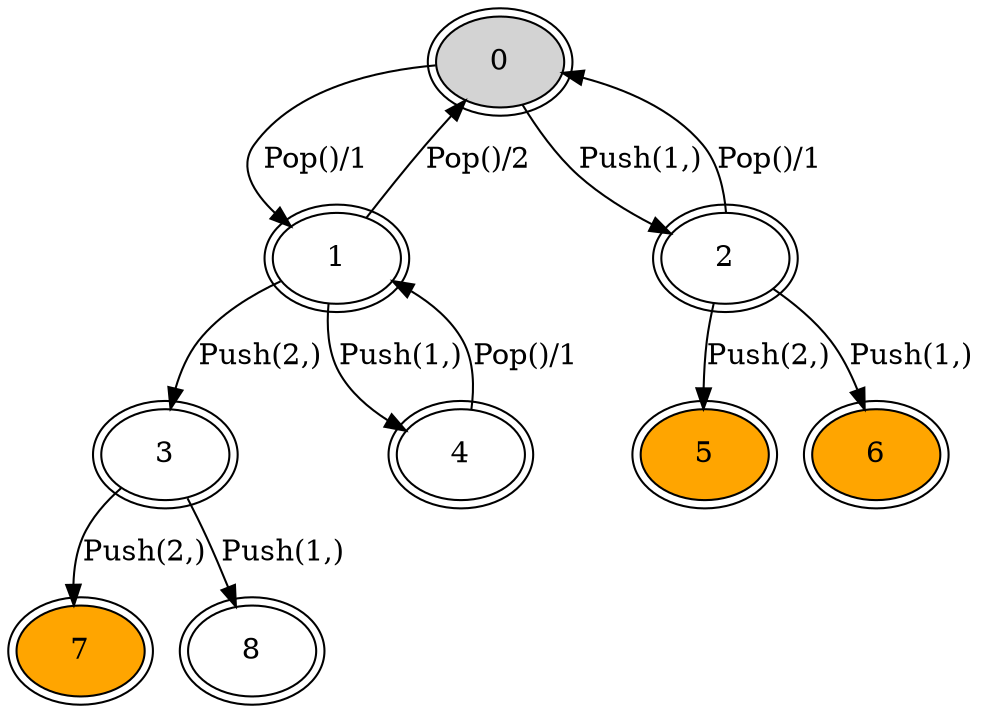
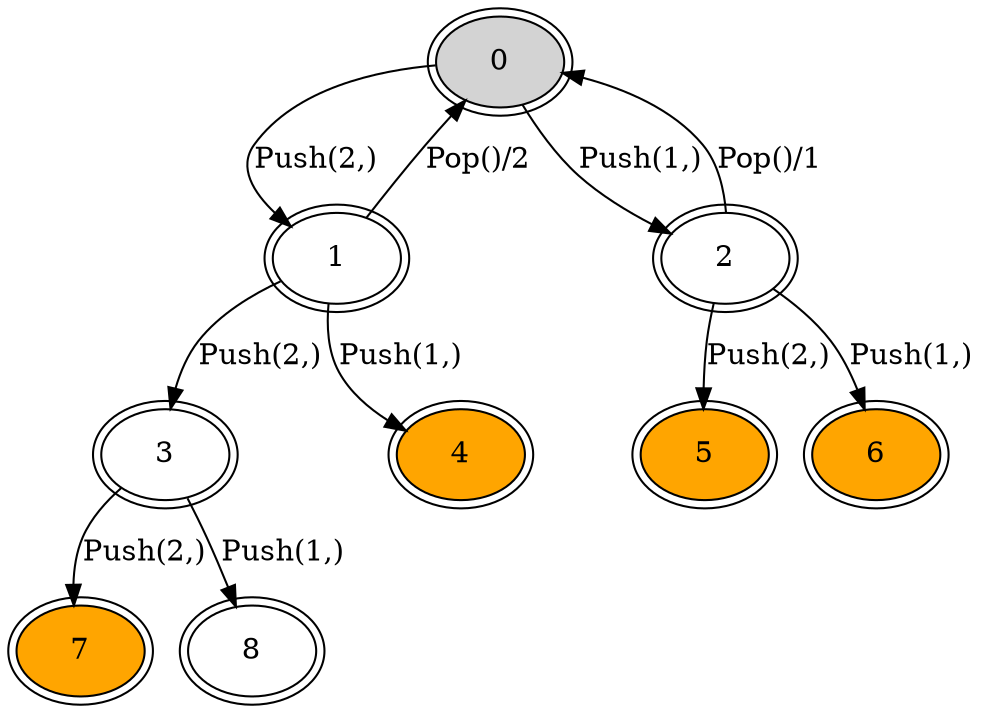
  digraph {
    node [fillcolor=white peripheries=2 shape=ellipse style=filled]
    0 [fillcolor=lightgray]
    1
    2
    3
-   4
+   4 [fillcolor=orange]
    5 [fillcolor=orange]
    6 [fillcolor=orange]
    7 [fillcolor=orange]
    8
-   0 -> 1 [label="Pop()/1"]
+   0 -> 1 [label="Push(2,)"]
    0 -> 2 [label="Push(1,)"]
    1 -> 0 [label="Pop()/2"]
    1 -> 3 [label="Push(2,)"]
    1 -> 4 [label="Push(1,)"]
    2 -> 0 [label="Pop()/1"]
    2 -> 5 [label="Push(2,)"]
    2 -> 6 [label="Push(1,)"]
    3 -> 7 [label="Push(2,)"]
    3 -> 8 [label="Push(1,)"]
-   4 -> 1 [label="Pop()/1"]
  }
